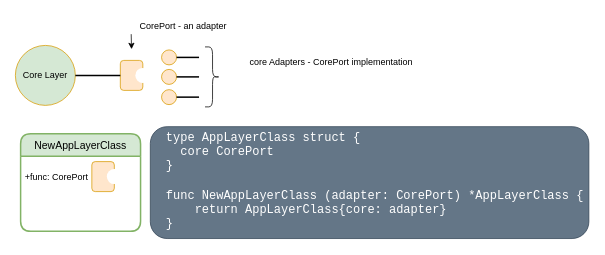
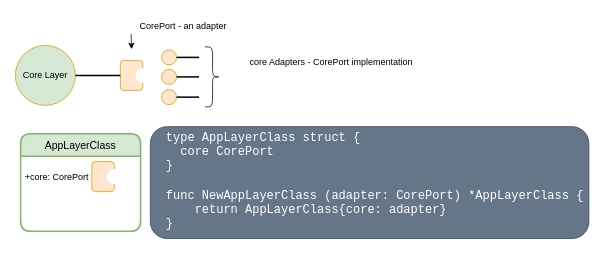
  <mxCell id="0" />
  <mxCell id="1" parent="0" />
  <mxCell id="2" value="Core Layer" style="ellipse;whiteSpace=wrap;html=1;aspect=fixed;fillColor=#d5e8d4;strokeColor=#d79b00;" vertex="1" parent="1"><mxGeometry x="20" y="60" width="80" height="80" as="geometry" /></mxCell>
- <mxCell id="3" value="NewAppLayerClass" style="swimlane;childLayout=stackLayout;horizontal=1;startSize=30;horizontalStack=0;rounded=1;fontSize=14;fontStyle=0;strokeWidth=2;resizeParent=0;resizeLast=1;shadow=0;dashed=0;align=center;fillColor=#d5e8d4;strokeColor=#82b366;" vertex="1" parent="1"><mxGeometry x="27" y="178" width="160" height="130" as="geometry" /></mxCell>
- <mxCell id="4" value="&#10;+func: CorePort" style="align=left;strokeColor=none;fillColor=none;spacingLeft=4;fontSize=12;verticalAlign=top;resizable=0;rotatable=0;part=1;" vertex="1" parent="3"><mxGeometry y="30" width="160" height="100" as="geometry" /></mxCell>
+ <mxCell id="3" value="AppLayerClass" style="swimlane;childLayout=stackLayout;horizontal=1;startSize=30;horizontalStack=0;rounded=1;fontSize=14;fontStyle=0;strokeWidth=2;resizeParent=0;resizeLast=1;shadow=0;dashed=0;align=center;fillColor=#d5e8d4;strokeColor=#82b366;" vertex="1" parent="1"><mxGeometry x="27" y="178" width="160" height="130" as="geometry" /></mxCell>
+ <mxCell id="4" value="&#10;+core: CorePort" style="align=left;strokeColor=none;fillColor=none;spacingLeft=4;fontSize=12;verticalAlign=top;resizable=0;rotatable=0;part=1;" vertex="1" parent="3"><mxGeometry y="30" width="160" height="100" as="geometry" /></mxCell>
  <mxCell id="5" value="" style="rounded=1;whiteSpace=wrap;html=1;fillColor=#ffe6cc;strokeColor=#d79b00;" vertex="1" parent="1"><mxGeometry x="160" y="80" width="30" height="40" as="geometry" /></mxCell>
  <mxCell id="6" value="" style="ellipse;whiteSpace=wrap;html=1;aspect=fixed;strokeColor=none;" vertex="1" parent="1"><mxGeometry x="180" y="90" width="20" height="20" as="geometry" /></mxCell>
  <mxCell id="7" value="" style="line;strokeWidth=2;html=1;" vertex="1" parent="1"><mxGeometry x="100" y="95" width="60" height="10" as="geometry" /></mxCell>
  <mxCell id="8" value="CorePort - an adapter" style="text;html=1;strokeColor=none;fillColor=none;align=center;verticalAlign=middle;whiteSpace=wrap;rounded=0;" vertex="1" parent="1"><mxGeometry x="174" y="20" width="140" height="30" as="geometry" /></mxCell>
  <mxCell id="9" value="" style="endArrow=classic;html=1;rounded=0;" edge="1" parent="1"><mxGeometry width="50" height="50" relative="1" as="geometry"><mxPoint x="174.5" y="45" as="sourcePoint" /><mxPoint x="175" y="65" as="targetPoint" /><Array as="points"><mxPoint x="175" y="65" /></Array></mxGeometry></mxCell>
  <mxCell id="10" value="" style="ellipse;whiteSpace=wrap;html=1;aspect=fixed;strokeColor=#d79b00;fillColor=#ffe6cc;" vertex="1" parent="1"><mxGeometry x="215" y="66" width="20" height="20" as="geometry" /></mxCell>
  <mxCell id="11" value="" style="line;strokeWidth=2;html=1;" vertex="1" parent="1"><mxGeometry x="235" y="71" width="30" height="10" as="geometry" /></mxCell>
  <mxCell id="12" value="" style="ellipse;whiteSpace=wrap;html=1;aspect=fixed;strokeColor=#d79b00;fillColor=#ffe6cc;" vertex="1" parent="1"><mxGeometry x="215" y="92" width="20" height="20" as="geometry" /></mxCell>
  <mxCell id="13" value="" style="line;strokeWidth=2;html=1;" vertex="1" parent="1"><mxGeometry x="235" y="97" width="30" height="10" as="geometry" /></mxCell>
  <mxCell id="14" value="" style="ellipse;whiteSpace=wrap;html=1;aspect=fixed;strokeColor=#d79b00;fillColor=#ffe6cc;" vertex="1" parent="1"><mxGeometry x="215" y="119" width="20" height="20" as="geometry" /></mxCell>
  <mxCell id="15" value="" style="line;strokeWidth=2;html=1;" vertex="1" parent="1"><mxGeometry x="235" y="124" width="30" height="10" as="geometry" /></mxCell>
  <mxCell id="16" value="" style="shape=curlyBracket;whiteSpace=wrap;html=1;rounded=1;flipH=1;labelPosition=right;verticalLabelPosition=middle;align=left;verticalAlign=middle;" vertex="1" parent="1"><mxGeometry x="273" y="62" width="20" height="80" as="geometry" /></mxCell>
  <mxCell id="17" value="core Adapters - CorePort implementation" style="text;html=1;strokeColor=none;fillColor=none;align=center;verticalAlign=middle;whiteSpace=wrap;rounded=0;" vertex="1" parent="1"><mxGeometry x="328" y="67" width="227" height="30" as="geometry" /></mxCell>
  <mxCell id="18" value="" style="rounded=1;whiteSpace=wrap;html=1;fillColor=#ffe6cc;strokeColor=#d79b00;" vertex="1" parent="1"><mxGeometry x="122" y="215" width="30" height="40" as="geometry" /></mxCell>
  <mxCell id="19" value="" style="ellipse;whiteSpace=wrap;html=1;aspect=fixed;strokeColor=none;" vertex="1" parent="1"><mxGeometry x="142" y="225" width="20" height="20" as="geometry" /></mxCell>
  <mxCell id="20" value="&lt;font face=&quot;Courier New&quot;&gt;&lt;span style=&quot;font-size: 16px;&quot;&gt;&amp;nbsp; type AppLayerClass struct {&lt;br&gt;&amp;nbsp; &amp;nbsp; core CorePort&lt;br&gt;&amp;nbsp; }&lt;br&gt;&lt;br&gt;&lt;/span&gt;&lt;/font&gt;&lt;font face=&quot;Courier New&quot;&gt;&lt;span style=&quot;font-size: 16px;&quot;&gt;&amp;nbsp; func NewAppLayerClass (adapter: CorePort) *AppLayerClass {&lt;br&gt;&amp;nbsp; &amp;nbsp; &amp;nbsp; return AppLayerClass{core: adapter&lt;/span&gt;&lt;/font&gt;&lt;font face=&quot;Courier New&quot;&gt;&lt;span style=&quot;font-size: 16px;&quot;&gt;}&lt;br&gt;&amp;nbsp; }&lt;/span&gt;&lt;/font&gt;&lt;font face=&quot;Courier New&quot;&gt;&lt;span style=&quot;font-size: 16px;&quot;&gt;&lt;br&gt;&lt;/span&gt;&lt;/font&gt;" style="text;html=1;strokeColor=#314354;fillColor=#647687;align=left;verticalAlign=top;whiteSpace=wrap;rounded=1;labelBackgroundColor=none;fontColor=#ffffff;labelPosition=center;verticalLabelPosition=middle;" vertex="1" parent="1"><mxGeometry x="200" y="168.37" width="585" height="149.25" as="geometry" /></mxCell>
